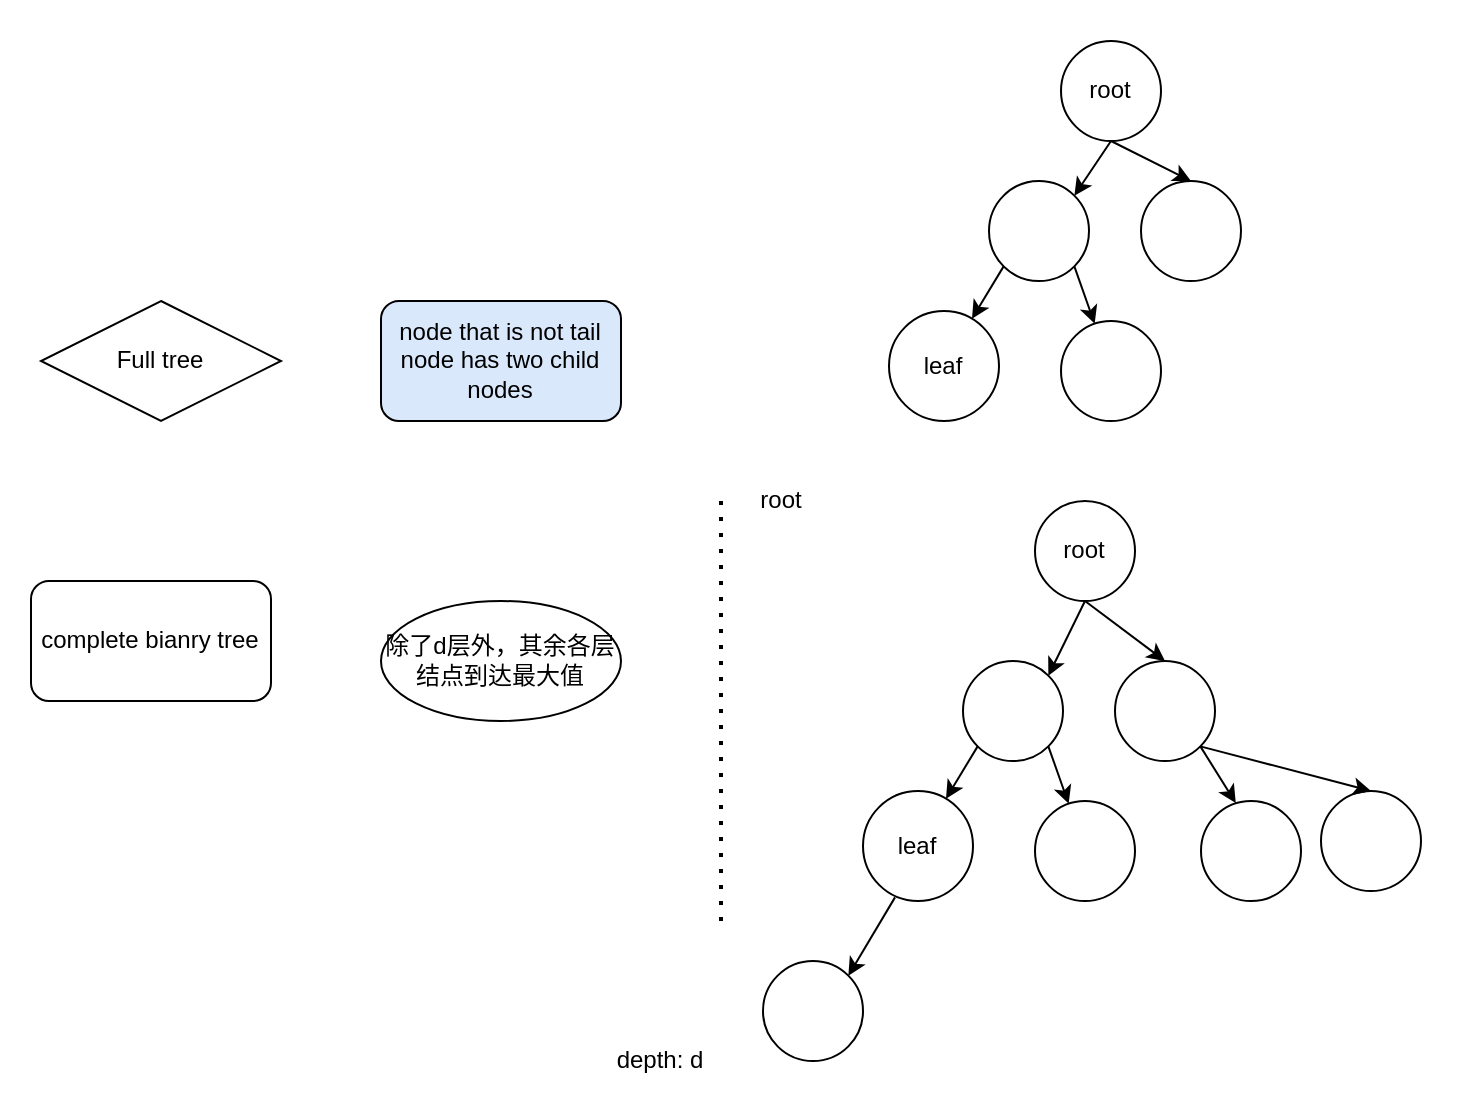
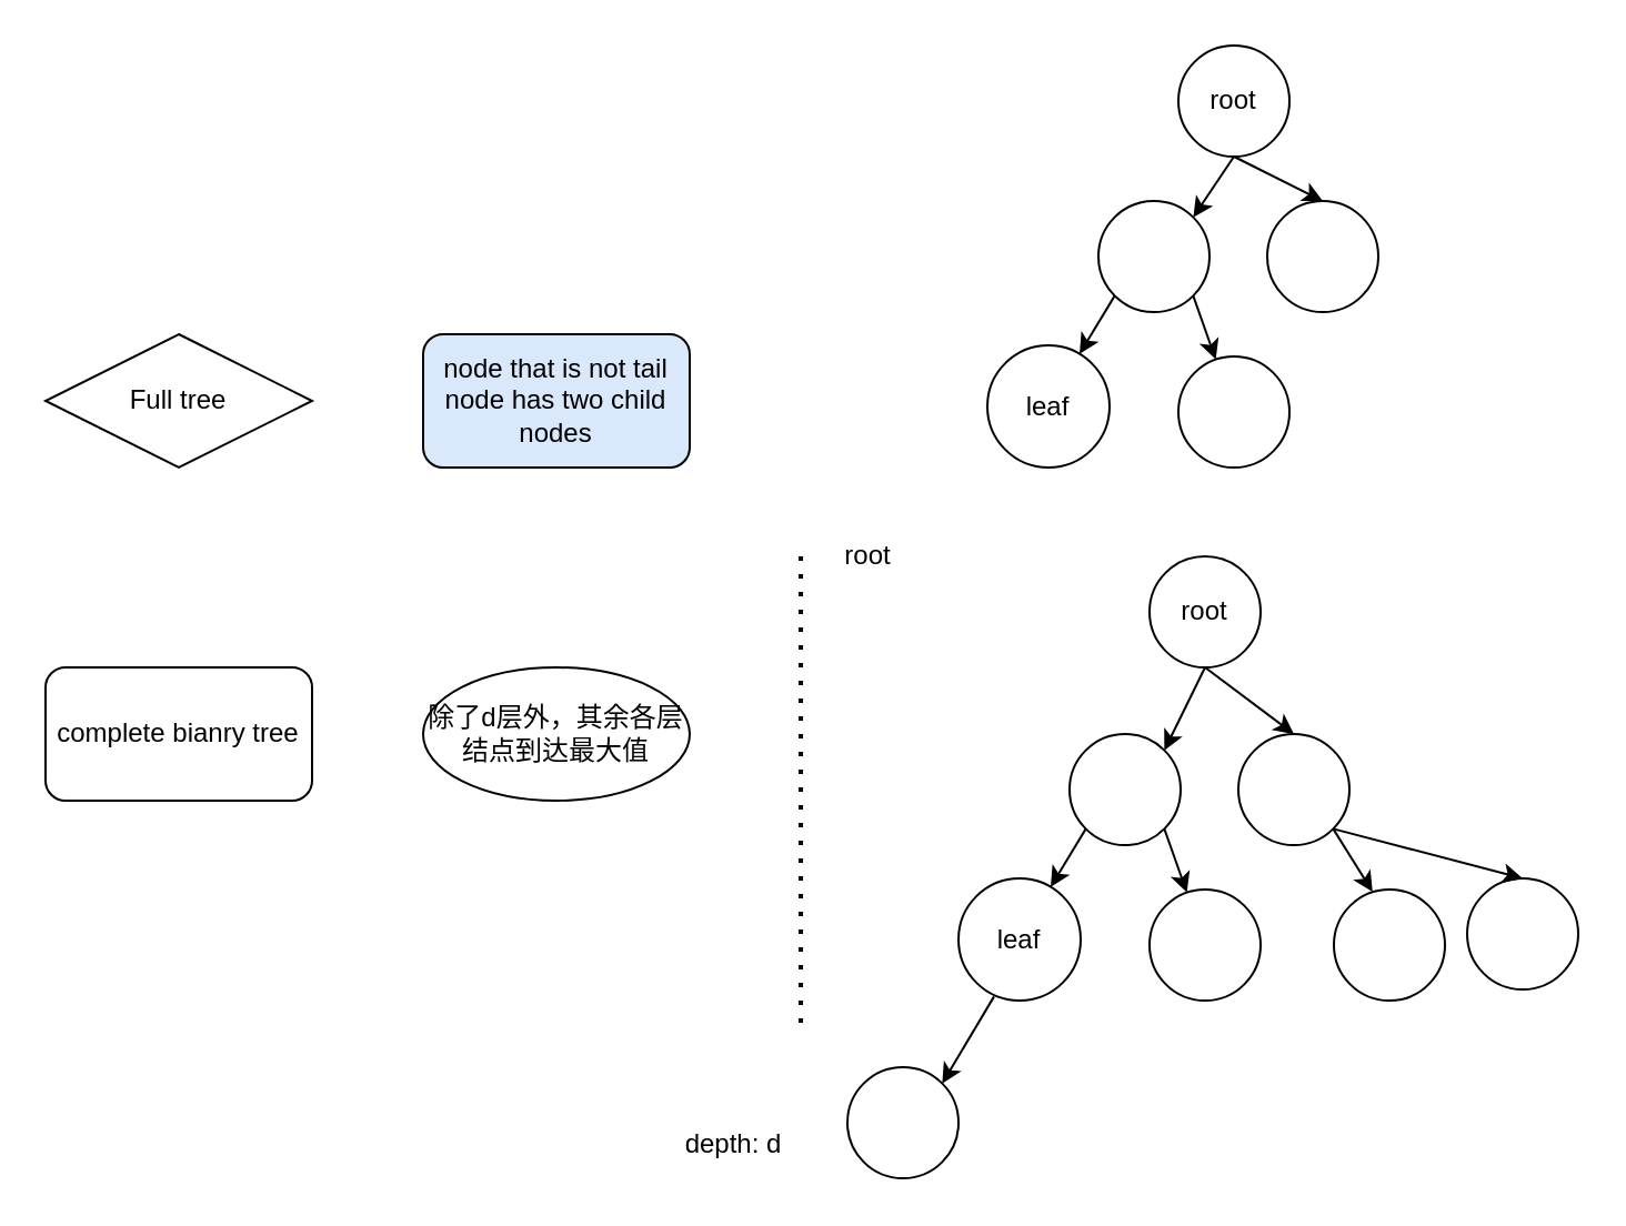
  <mxCell id="0" />
  <mxCell id="1" parent="0" />
  <mxCell id="2" value="Full tree" style="rhombus;whiteSpace=wrap;html=1;" vertex="1" parent="1"><mxGeometry x="20" y="150" width="120" height="60" as="geometry" /></mxCell>
  <mxCell id="3" value="root" style="ellipse;whiteSpace=wrap;html=1;aspect=fixed;" vertex="1" parent="1"><mxGeometry x="530" y="20" width="50" height="50" as="geometry" /></mxCell>
  <mxCell id="4" value="leaf" style="ellipse;whiteSpace=wrap;html=1;aspect=fixed;" vertex="1" parent="1"><mxGeometry x="444" y="155" width="55" height="55" as="geometry" /></mxCell>
  <mxCell id="5" value="" style="ellipse;whiteSpace=wrap;html=1;aspect=fixed;" vertex="1" parent="1"><mxGeometry x="570" width="50" height="50" as="geometry" y="90" /></mxCell>
  <mxCell id="6" value="" style="ellipse;whiteSpace=wrap;html=1;aspect=fixed;" vertex="1" parent="1"><mxGeometry x="494" width="50" height="50" as="geometry" y="90" /></mxCell>
  <mxCell id="7" value="" style="endArrow=classic;html=1;rounded=0;exitX=0.5;exitY=1;exitDx=0;exitDy=0;entryX=1;entryY=0;entryDx=0;entryDy=0;" edge="1" parent="1" source="3" target="6"><mxGeometry width="50" height="50" relative="1" as="geometry"><mxPoint x="470" y="250" as="sourcePoint" /><mxPoint x="520" y="200" as="targetPoint" /></mxGeometry></mxCell>
  <mxCell id="8" value="" style="endArrow=classic;html=1;rounded=0;exitX=0.5;exitY=1;exitDx=0;exitDy=0;entryX=0.5;entryY=0;entryDx=0;entryDy=0;" edge="1" parent="1" source="3" target="5"><mxGeometry width="50" height="50" relative="1" as="geometry"><mxPoint x="565" y="80" as="sourcePoint" /><mxPoint x="532.678" y="107.322" as="targetPoint" /></mxGeometry></mxCell>
  <mxCell id="9" value="" style="endArrow=classic;html=1;rounded=0;exitX=0;exitY=1;exitDx=0;exitDy=0;" edge="1" parent="1" source="6" target="4"><mxGeometry width="50" height="50" relative="1" as="geometry"><mxPoint x="565" y="80" as="sourcePoint" /><mxPoint x="546.678" y="107.322" as="targetPoint" /></mxGeometry></mxCell>
  <mxCell id="10" value="" style="ellipse;whiteSpace=wrap;html=1;aspect=fixed;" vertex="1" parent="1"><mxGeometry x="530" y="160" width="50" height="50" as="geometry" /></mxCell>
  <mxCell id="11" value="" style="endArrow=classic;html=1;rounded=0;exitX=1;exitY=1;exitDx=0;exitDy=0;" edge="1" parent="1" source="6" target="10"><mxGeometry width="50" height="50" relative="1" as="geometry"><mxPoint x="470" y="250" as="sourcePoint" /><mxPoint x="520" y="200" as="targetPoint" /></mxGeometry></mxCell>
  <mxCell id="12" value="node that is not tail node has two child nodes" style="rounded=1;whiteSpace=wrap;html=1;fillColor=#dae8fc;" vertex="1" parent="1"><mxGeometry x="190" y="150" width="120" height="60" as="geometry" /></mxCell>
- <mxCell id="13" value="complete bianry tree" style="rounded=1;whiteSpace=wrap;html=1;" vertex="1" parent="1"><mxGeometry x="15" y="290" width="120" height="60" as="geometry" /></mxCell>
+ <mxCell id="13" value="complete bianry tree" style="rounded=1;whiteSpace=wrap;html=1;" vertex="1" parent="1"><mxGeometry x="20" y="300" width="120" height="60" as="geometry" /></mxCell>
  <mxCell id="14" value="" style="ellipse;whiteSpace=wrap;html=1;aspect=fixed;" vertex="1" parent="1"><mxGeometry x="660" y="395" width="50" height="50" as="geometry" /></mxCell>
  <mxCell id="15" value="" style="ellipse;whiteSpace=wrap;html=1;aspect=fixed;" vertex="1" parent="1"><mxGeometry x="600" y="400" width="50" height="50" as="geometry" /></mxCell>
  <mxCell id="16" value="" style="ellipse;whiteSpace=wrap;html=1;aspect=fixed;" vertex="1" parent="1"><mxGeometry x="381" y="480" width="50" height="50" as="geometry" /></mxCell>
  <mxCell id="17" value="root" style="ellipse;whiteSpace=wrap;html=1;aspect=fixed;" vertex="1" parent="1"><mxGeometry x="517" y="250" width="50" height="50" as="geometry" /></mxCell>
  <mxCell id="18" value="leaf" style="ellipse;whiteSpace=wrap;html=1;aspect=fixed;" vertex="1" parent="1"><mxGeometry x="431" y="395" width="55" height="55" as="geometry" /></mxCell>
  <mxCell id="19" value="" style="ellipse;whiteSpace=wrap;html=1;aspect=fixed;" vertex="1" parent="1"><mxGeometry x="557" y="330" width="50" height="50" as="geometry" /></mxCell>
  <mxCell id="20" value="" style="ellipse;whiteSpace=wrap;html=1;aspect=fixed;" vertex="1" parent="1"><mxGeometry x="481" y="330" width="50" height="50" as="geometry" /></mxCell>
  <mxCell id="21" value="" style="endArrow=classic;html=1;rounded=0;exitX=0.5;exitY=1;exitDx=0;exitDy=0;entryX=1;entryY=0;entryDx=0;entryDy=0;" edge="1" parent="1" source="17" target="20"><mxGeometry width="50" height="50" relative="1" as="geometry"><mxPoint x="457" y="490" as="sourcePoint" /><mxPoint x="507" y="440" as="targetPoint" /></mxGeometry></mxCell>
  <mxCell id="22" value="" style="endArrow=classic;html=1;rounded=0;exitX=0.5;exitY=1;exitDx=0;exitDy=0;entryX=0.5;entryY=0;entryDx=0;entryDy=0;" edge="1" parent="1" source="17" target="19"><mxGeometry width="50" height="50" relative="1" as="geometry"><mxPoint x="552" y="320" as="sourcePoint" /><mxPoint x="519.678" y="347.322" as="targetPoint" /></mxGeometry></mxCell>
  <mxCell id="23" value="" style="endArrow=classic;html=1;rounded=0;exitX=0;exitY=1;exitDx=0;exitDy=0;" edge="1" parent="1" source="20" target="18"><mxGeometry width="50" height="50" relative="1" as="geometry"><mxPoint x="552" y="320" as="sourcePoint" /><mxPoint x="533.678" y="347.322" as="targetPoint" /></mxGeometry></mxCell>
  <mxCell id="24" value="" style="ellipse;whiteSpace=wrap;html=1;aspect=fixed;" vertex="1" parent="1"><mxGeometry x="517" y="400" width="50" height="50" as="geometry" /></mxCell>
  <mxCell id="25" value="" style="endArrow=classic;html=1;rounded=0;exitX=1;exitY=1;exitDx=0;exitDy=0;" edge="1" parent="1" source="20" target="24"><mxGeometry width="50" height="50" relative="1" as="geometry"><mxPoint x="457" y="490" as="sourcePoint" /><mxPoint x="507" y="440" as="targetPoint" /></mxGeometry></mxCell>
  <mxCell id="26" value="" style="endArrow=classic;html=1;rounded=0;exitX=1;exitY=1;exitDx=0;exitDy=0;entryX=0.348;entryY=0.02;entryDx=0;entryDy=0;entryPerimeter=0;" edge="1" parent="1" source="19" target="15"><mxGeometry width="50" height="50" relative="1" as="geometry"><mxPoint x="546.678" y="142.678" as="sourcePoint" /><mxPoint x="556.822" y="171.375" as="targetPoint" /></mxGeometry></mxCell>
  <mxCell id="27" value="" style="endArrow=classic;html=1;rounded=0;exitX=1;exitY=1;exitDx=0;exitDy=0;entryX=0.5;entryY=0;entryDx=0;entryDy=0;" edge="1" parent="1" source="19" target="14"><mxGeometry width="50" height="50" relative="1" as="geometry"><mxPoint x="556.678" y="152.678" as="sourcePoint" /><mxPoint x="566.822" y="181.375" as="targetPoint" /></mxGeometry></mxCell>
  <mxCell id="28" value="" style="endArrow=classic;html=1;rounded=0;exitX=0.291;exitY=0.967;exitDx=0;exitDy=0;entryX=1;entryY=0;entryDx=0;entryDy=0;exitPerimeter=0;" edge="1" parent="1" source="18" target="16"><mxGeometry width="50" height="50" relative="1" as="geometry"><mxPoint x="498.322" y="382.678" as="sourcePoint" /><mxPoint x="482.506" y="408.834" as="targetPoint" /></mxGeometry></mxCell>
  <mxCell id="29" value="" style="endArrow=none;dashed=1;html=1;dashPattern=1 3;strokeWidth=2;rounded=0;" edge="1" parent="1"><mxGeometry width="50" height="50" relative="1" as="geometry"><mxPoint x="360" y="460" as="sourcePoint" /><mxPoint x="360" y="250" as="targetPoint" /></mxGeometry></mxCell>
  <mxCell id="30" value="root" style="text;html=1;align=center;verticalAlign=middle;resizable=0;points=[];autosize=1;strokeColor=none;fillColor=none;" vertex="1" parent="1"><mxGeometry x="370" y="240" width="40" height="20" as="geometry" /></mxCell>
- <mxCell id="31" value="depth: d" style="text;html=1;strokeColor=none;fillColor=none;align=center;verticalAlign=middle;whiteSpace=wrap;rounded=0;" vertex="1" parent="1"><mxGeometry x="300" y="515" width="60" height="30" as="geometry" /></mxCell>
+ <mxCell id="31" value="depth: d" style="text;html=1;strokeColor=none;fillColor=none;align=center;verticalAlign=middle;whiteSpace=wrap;rounded=0;" vertex="1" parent="1"><mxGeometry x="300" y="500" width="60" height="30" as="geometry" /></mxCell>
  <mxCell id="32" value="除了d层外，其余各层结点到达最大值" style="ellipse;whiteSpace=wrap;html=1;" vertex="1" parent="1"><mxGeometry x="190" y="300" width="120" height="60" as="geometry" /></mxCell>
